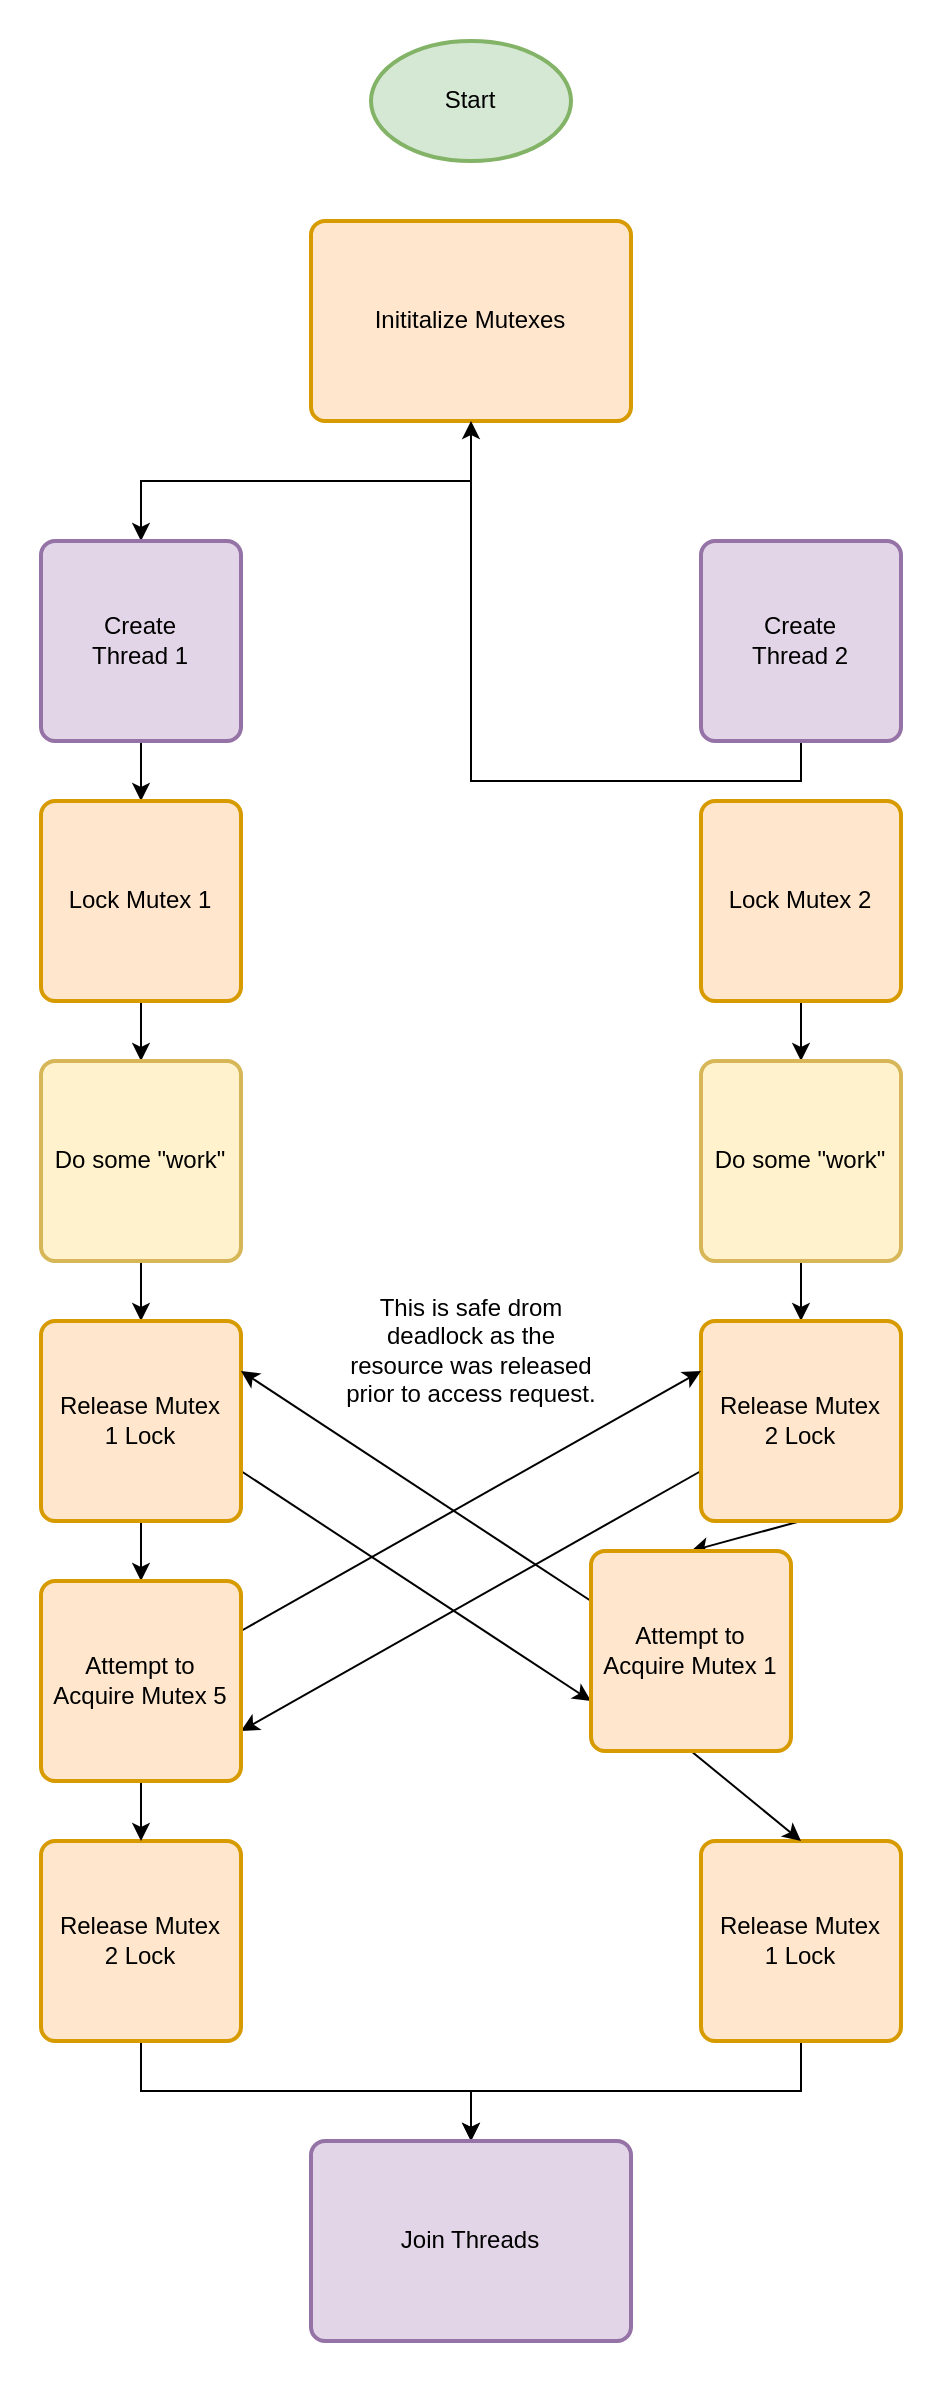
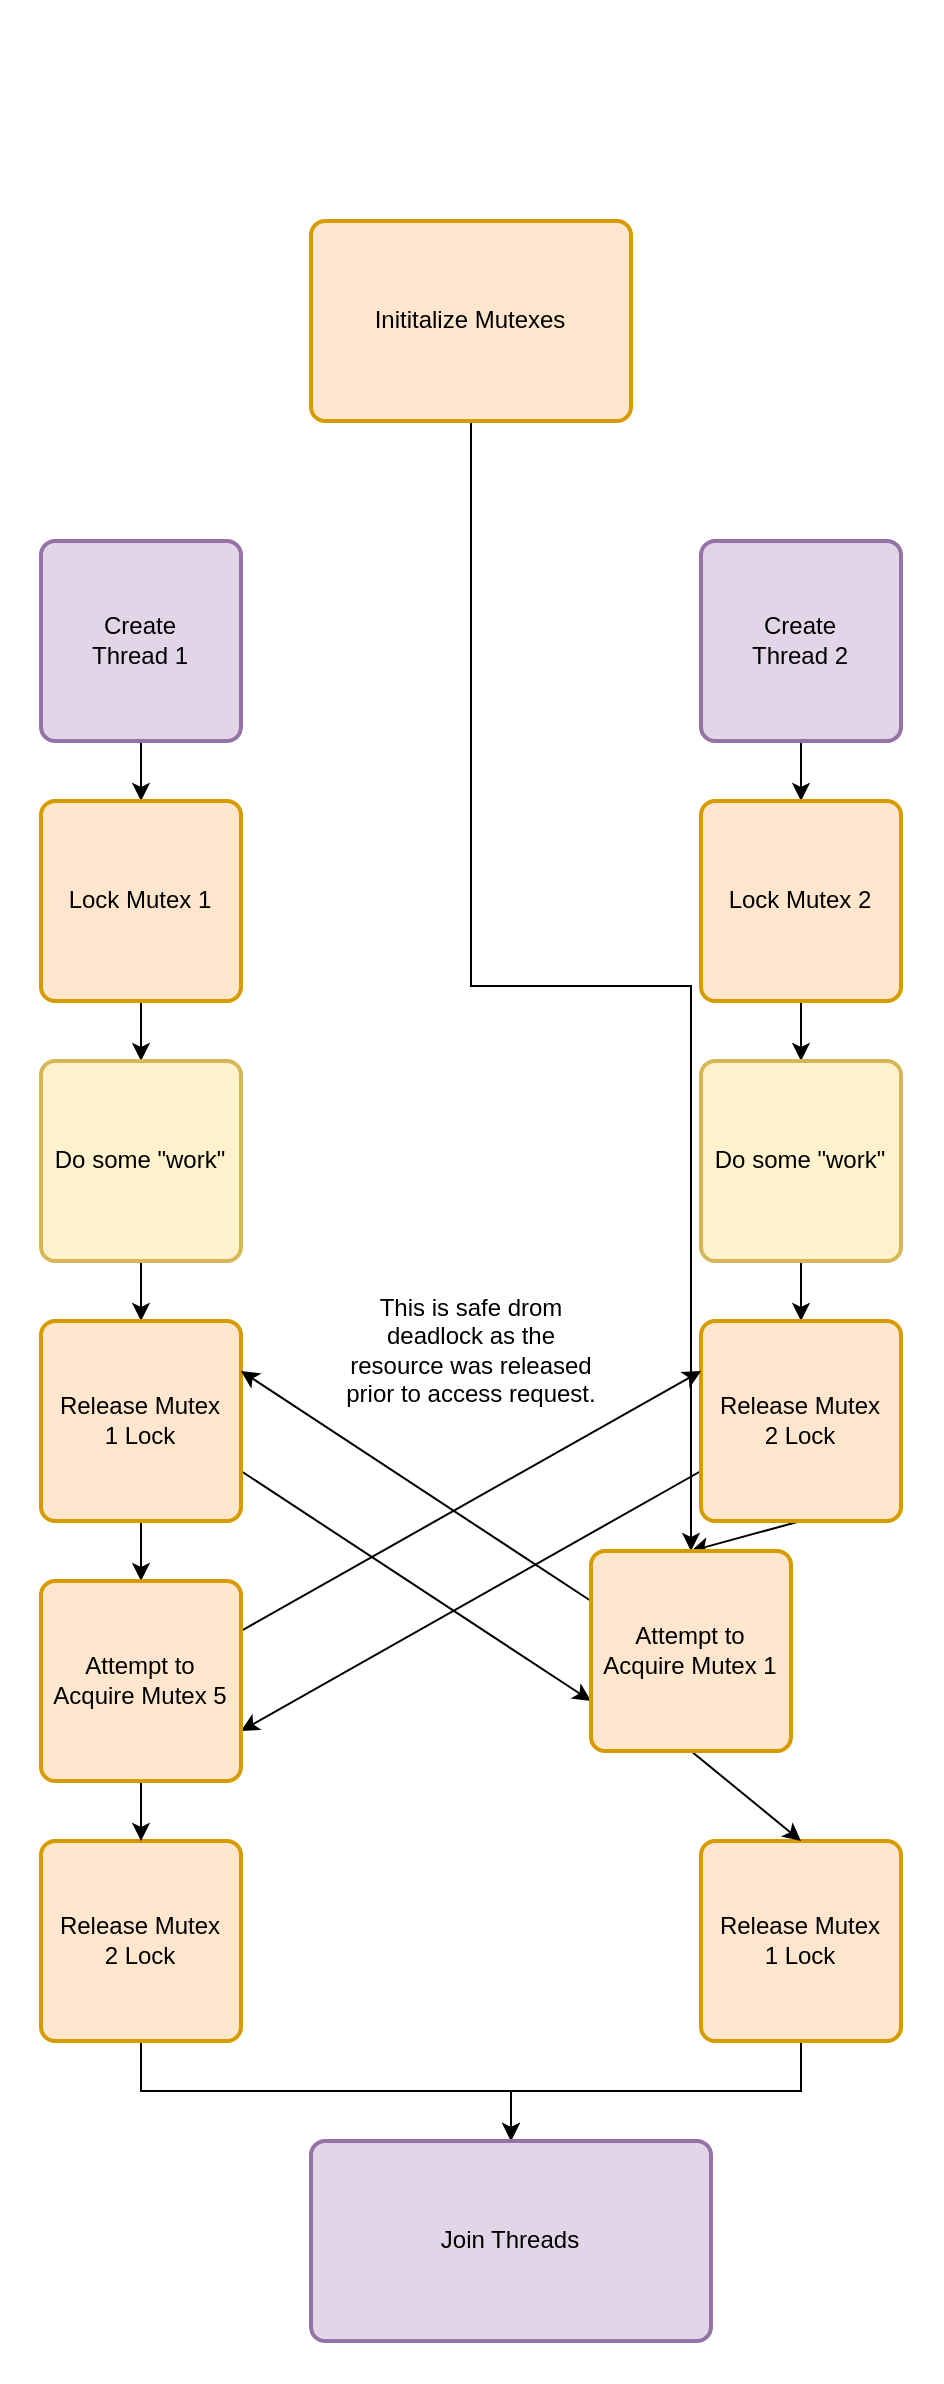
  <mxCell id="0" />
  <mxCell id="1" parent="0" />
- <mxCell id="2" value="Start" style="strokeWidth=2;html=1;shape=mxgraph.flowchart.start_1;whiteSpace=wrap;fillColor=#d5e8d4;strokeColor=#82b366;" vertex="1" parent="1"><mxGeometry x="185" y="20" width="100" height="60" as="geometry" /></mxCell>
- <mxCell id="3" style="edgeStyle=orthogonalEdgeStyle;rounded=0;orthogonalLoop=1;jettySize=auto;html=1;exitX=0.5;exitY=1;exitDx=0;exitDy=0;entryX=0.5;entryY=0;entryDx=0;entryDy=0;" edge="1" parent="1" source="4" target="8"><mxGeometry relative="1" as="geometry" /></mxCell>
+ <mxCell id="3" style="edgeStyle=orthogonalEdgeStyle;rounded=0;orthogonalLoop=1;jettySize=auto;html=1;exitX=0.5;exitY=1;exitDx=0;exitDy=0;" edge="1" parent="1" source="4" target="32"><mxGeometry relative="1" as="geometry" /></mxCell>
  <mxCell id="4" value="Inititalize Mutexes" style="rounded=1;whiteSpace=wrap;html=1;absoluteArcSize=1;arcSize=14;strokeWidth=2;fillColor=#ffe6cc;strokeColor=#d79b00;" vertex="1" parent="1"><mxGeometry x="155" y="110" width="160" height="100" as="geometry" /></mxCell>
- <mxCell id="5" style="edgeStyle=orthogonalEdgeStyle;rounded=0;orthogonalLoop=1;jettySize=auto;html=1;exitX=0.5;exitY=1;exitDx=0;exitDy=0;" edge="1" parent="1" source="6" target="4"><mxGeometry relative="1" as="geometry" /></mxCell>
+ <mxCell id="5" style="edgeStyle=orthogonalEdgeStyle;rounded=0;orthogonalLoop=1;jettySize=auto;html=1;exitX=0.5;exitY=1;exitDx=0;exitDy=0;" edge="1" parent="1" source="6" target="12"><mxGeometry relative="1" as="geometry" /></mxCell>
  <mxCell id="6" value="Create&lt;br&gt;Thread 2" style="rounded=1;whiteSpace=wrap;html=1;absoluteArcSize=1;arcSize=14;strokeWidth=2;fillColor=#e1d5e7;strokeColor=#9673a6;" vertex="1" parent="1"><mxGeometry x="350" y="270" width="100" height="100" as="geometry" /></mxCell>
  <mxCell id="7" style="edgeStyle=orthogonalEdgeStyle;rounded=0;orthogonalLoop=1;jettySize=auto;html=1;exitX=0.5;exitY=1;exitDx=0;exitDy=0;entryX=0.5;entryY=0;entryDx=0;entryDy=0;" edge="1" parent="1" source="8" target="10"><mxGeometry relative="1" as="geometry" /></mxCell>
  <mxCell id="8" value="Create&lt;br&gt;Thread 1" style="rounded=1;whiteSpace=wrap;html=1;absoluteArcSize=1;arcSize=14;strokeWidth=2;fillColor=#e1d5e7;strokeColor=#9673a6;" vertex="1" parent="1"><mxGeometry x="20" y="270" width="100" height="100" as="geometry" /></mxCell>
  <mxCell id="9" style="edgeStyle=orthogonalEdgeStyle;rounded=0;orthogonalLoop=1;jettySize=auto;html=1;exitX=0.5;exitY=1;exitDx=0;exitDy=0;entryX=0.5;entryY=0;entryDx=0;entryDy=0;" edge="1" parent="1" source="10" target="14"><mxGeometry relative="1" as="geometry" /></mxCell>
  <mxCell id="10" value="Lock Mutex 1" style="rounded=1;whiteSpace=wrap;html=1;absoluteArcSize=1;arcSize=14;strokeWidth=2;fillColor=#ffe6cc;strokeColor=#d79b00;" vertex="1" parent="1"><mxGeometry x="20" y="400" width="100" height="100" as="geometry" /></mxCell>
  <mxCell id="11" style="edgeStyle=orthogonalEdgeStyle;rounded=0;orthogonalLoop=1;jettySize=auto;html=1;exitX=0.5;exitY=1;exitDx=0;exitDy=0;entryX=0.5;entryY=0;entryDx=0;entryDy=0;" edge="1" parent="1" source="12" target="16"><mxGeometry relative="1" as="geometry" /></mxCell>
  <mxCell id="12" value="Lock Mutex 2" style="rounded=1;whiteSpace=wrap;html=1;absoluteArcSize=1;arcSize=14;strokeWidth=2;fillColor=#ffe6cc;strokeColor=#d79b00;" vertex="1" parent="1"><mxGeometry x="350" y="400" width="100" height="100" as="geometry" /></mxCell>
  <mxCell id="13" style="edgeStyle=orthogonalEdgeStyle;rounded=0;orthogonalLoop=1;jettySize=auto;html=1;exitX=0.5;exitY=1;exitDx=0;exitDy=0;entryX=0.5;entryY=0;entryDx=0;entryDy=0;" edge="1" parent="1" source="14" target="19"><mxGeometry relative="1" as="geometry" /></mxCell>
  <mxCell id="14" value="Do some &quot;work&quot;" style="rounded=1;whiteSpace=wrap;html=1;absoluteArcSize=1;arcSize=14;strokeWidth=2;fillColor=#fff2cc;strokeColor=#d6b656;" vertex="1" parent="1"><mxGeometry x="20" y="530" width="100" height="100" as="geometry" /></mxCell>
  <mxCell id="15" style="edgeStyle=orthogonalEdgeStyle;rounded=0;orthogonalLoop=1;jettySize=auto;html=1;exitX=0.5;exitY=1;exitDx=0;exitDy=0;entryX=0.5;entryY=0;entryDx=0;entryDy=0;" edge="1" parent="1" source="16" target="22"><mxGeometry relative="1" as="geometry" /></mxCell>
  <mxCell id="16" value="Do some &quot;work&quot;" style="rounded=1;whiteSpace=wrap;html=1;absoluteArcSize=1;arcSize=14;strokeWidth=2;fillColor=#fff2cc;strokeColor=#d6b656;" vertex="1" parent="1"><mxGeometry x="350" y="530" width="100" height="100" as="geometry" /></mxCell>
  <mxCell id="17" style="edgeStyle=none;rounded=0;orthogonalLoop=1;jettySize=auto;html=1;exitX=0.5;exitY=1;exitDx=0;exitDy=0;entryX=0.5;entryY=0;entryDx=0;entryDy=0;" edge="1" parent="1" source="19" target="29"><mxGeometry relative="1" as="geometry" /></mxCell>
  <mxCell id="18" style="edgeStyle=none;rounded=0;orthogonalLoop=1;jettySize=auto;html=1;exitX=1;exitY=0.75;exitDx=0;exitDy=0;entryX=0;entryY=0.75;entryDx=0;entryDy=0;" edge="1" parent="1" source="19" target="32"><mxGeometry relative="1" as="geometry" /></mxCell>
  <mxCell id="19" value="Release Mutex&lt;br&gt;1 Lock" style="rounded=1;whiteSpace=wrap;html=1;absoluteArcSize=1;arcSize=14;strokeWidth=2;fillColor=#ffe6cc;strokeColor=#d79b00;" vertex="1" parent="1"><mxGeometry x="20" y="660" width="100" height="100" as="geometry" /></mxCell>
  <mxCell id="20" style="edgeStyle=none;rounded=0;orthogonalLoop=1;jettySize=auto;html=1;exitX=0.5;exitY=1;exitDx=0;exitDy=0;entryX=0.5;entryY=0;entryDx=0;entryDy=0;" edge="1" parent="1" source="22" target="32"><mxGeometry relative="1" as="geometry" /></mxCell>
  <mxCell id="21" style="edgeStyle=none;rounded=0;orthogonalLoop=1;jettySize=auto;html=1;exitX=0;exitY=0.75;exitDx=0;exitDy=0;entryX=1;entryY=0.75;entryDx=0;entryDy=0;" edge="1" parent="1" source="22" target="29"><mxGeometry relative="1" as="geometry" /></mxCell>
  <mxCell id="22" value="Release Mutex&lt;br&gt;2 Lock" style="rounded=1;whiteSpace=wrap;html=1;absoluteArcSize=1;arcSize=14;strokeWidth=2;fillColor=#ffe6cc;strokeColor=#d79b00;" vertex="1" parent="1"><mxGeometry x="350" y="660" width="100" height="100" as="geometry" /></mxCell>
  <mxCell id="23" style="edgeStyle=orthogonalEdgeStyle;rounded=0;orthogonalLoop=1;jettySize=auto;html=1;exitX=0.5;exitY=1;exitDx=0;exitDy=0;entryX=0.5;entryY=0;entryDx=0;entryDy=0;" edge="1" parent="1" source="24" target="33"><mxGeometry relative="1" as="geometry" /></mxCell>
  <mxCell id="24" value="Release Mutex &lt;br&gt;2 Lock" style="rounded=1;whiteSpace=wrap;html=1;absoluteArcSize=1;arcSize=14;strokeWidth=2;fillColor=#ffe6cc;strokeColor=#d79b00;" vertex="1" parent="1"><mxGeometry x="20" y="920" width="100" height="100" as="geometry" /></mxCell>
  <mxCell id="25" style="edgeStyle=orthogonalEdgeStyle;rounded=0;orthogonalLoop=1;jettySize=auto;html=1;exitX=0.5;exitY=1;exitDx=0;exitDy=0;entryX=0.5;entryY=0;entryDx=0;entryDy=0;" edge="1" parent="1" source="26" target="33"><mxGeometry relative="1" as="geometry" /></mxCell>
  <mxCell id="26" value="Release Mutex &lt;br&gt;1 Lock" style="rounded=1;whiteSpace=wrap;html=1;absoluteArcSize=1;arcSize=14;strokeWidth=2;fillColor=#ffe6cc;strokeColor=#d79b00;" vertex="1" parent="1"><mxGeometry x="350" y="920" width="100" height="100" as="geometry" /></mxCell>
  <mxCell id="27" style="edgeStyle=none;rounded=0;orthogonalLoop=1;jettySize=auto;html=1;exitX=0.5;exitY=1;exitDx=0;exitDy=0;entryX=0.5;entryY=0;entryDx=0;entryDy=0;" edge="1" parent="1" source="29" target="24"><mxGeometry relative="1" as="geometry" /></mxCell>
  <mxCell id="28" style="rounded=0;orthogonalLoop=1;jettySize=auto;html=1;exitX=1;exitY=0.25;exitDx=0;exitDy=0;entryX=0;entryY=0.25;entryDx=0;entryDy=0;" edge="1" parent="1" source="29" target="22"><mxGeometry relative="1" as="geometry" /></mxCell>
  <mxCell id="29" value="Attempt to Acquire Mutex 5" style="rounded=1;whiteSpace=wrap;html=1;absoluteArcSize=1;arcSize=14;strokeWidth=2;fillColor=#ffe6cc;strokeColor=#d79b00;" vertex="1" parent="1"><mxGeometry x="20" y="790" width="100" height="100" as="geometry" /></mxCell>
  <mxCell id="30" style="edgeStyle=none;rounded=0;orthogonalLoop=1;jettySize=auto;html=1;exitX=0.5;exitY=1;exitDx=0;exitDy=0;entryX=0.5;entryY=0;entryDx=0;entryDy=0;" edge="1" parent="1" source="32" target="26"><mxGeometry relative="1" as="geometry" /></mxCell>
  <mxCell id="31" style="rounded=0;orthogonalLoop=1;jettySize=auto;html=1;exitX=0;exitY=0.25;exitDx=0;exitDy=0;entryX=1;entryY=0.25;entryDx=0;entryDy=0;" edge="1" parent="1" source="32" target="19"><mxGeometry relative="1" as="geometry" /></mxCell>
  <mxCell id="32" value="Attempt to Acquire Mutex 1" style="rounded=1;whiteSpace=wrap;html=1;absoluteArcSize=1;arcSize=14;strokeWidth=2;fillColor=#ffe6cc;strokeColor=#d79b00;" vertex="1" parent="1"><mxGeometry x="295" y="775" width="100" height="100" as="geometry" /></mxCell>
- <mxCell id="33" value="Join Threads" style="rounded=1;whiteSpace=wrap;html=1;absoluteArcSize=1;arcSize=14;strokeWidth=2;fillColor=#e1d5e7;strokeColor=#9673a6;" vertex="1" parent="1"><mxGeometry x="155" y="1070" width="160" height="100" as="geometry" /></mxCell>
+ <mxCell id="33" value="Join Threads" style="rounded=1;whiteSpace=wrap;html=1;absoluteArcSize=1;arcSize=14;strokeWidth=2;fillColor=#e1d5e7;strokeColor=#9673a6;" vertex="1" parent="1"><mxGeometry x="155" y="1070" width="200" height="100" as="geometry" /></mxCell>
  <mxCell id="34" value="This is safe drom deadlock as the resource was released prior to access request." style="text;html=1;strokeColor=none;fillColor=none;align=center;verticalAlign=middle;whiteSpace=wrap;rounded=0;" vertex="1" parent="1"><mxGeometry x="169" y="660" width="133" height="30" as="geometry" /></mxCell>
